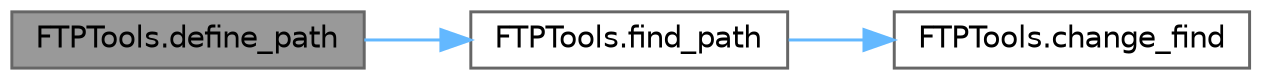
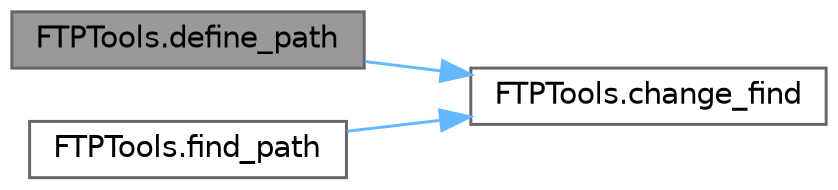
  digraph {
    rankdir=LR
    node [color=grey40 fillcolor=white fontname=Helvetica fontsize=10 shape=box style=filled]
    edge [color=steelblue1 fontname=Helvetica fontsize=10 labelfontname=Helvetica labelfontsize=10 style=solid]
    n1 [color=gray40 fillcolor=grey60 fontcolor=black height=0.2 label="FTPTools.define_path" width=0.4]
    n2 [height=0.2 label="FTPTools.find_path" width=0.4]
    n3 [height=0.2 label="FTPTools.change_find" width=0.4]
-   n1 -> n2
+   n1 -> n3
    n2 -> n3
  }
